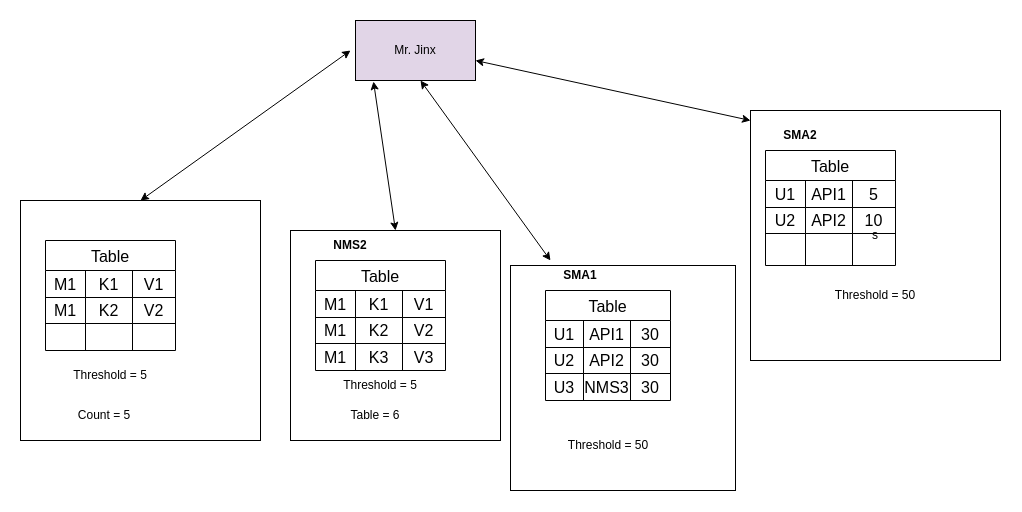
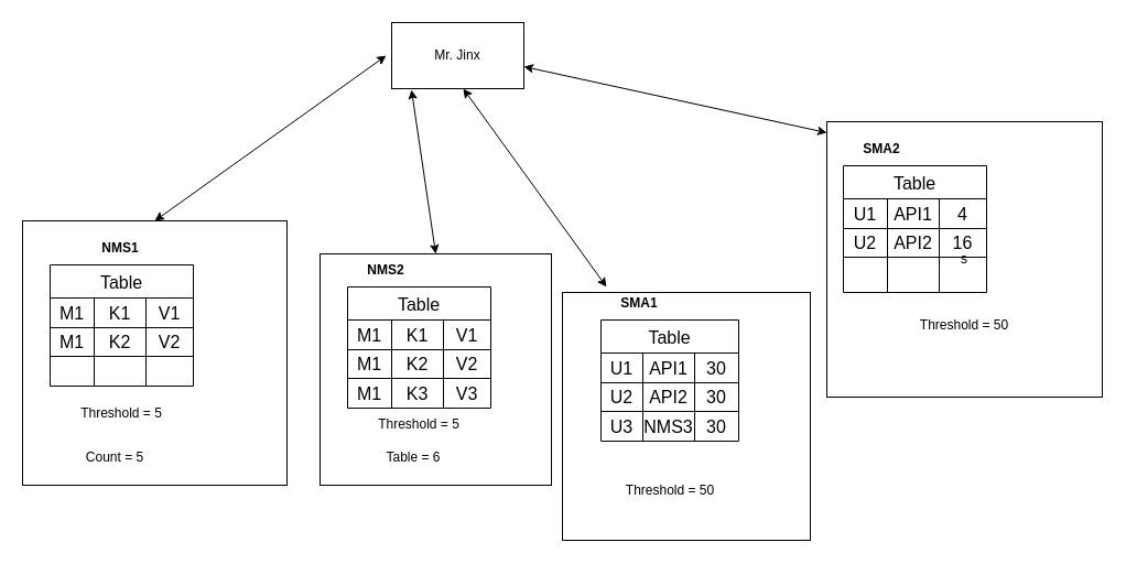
  <mxCell id="0" />
  <mxCell id="1" parent="0" />
  <mxCell id="2" value="" style="whiteSpace=wrap;html=1;aspect=fixed;" vertex="1" parent="1"><mxGeometry x="20" y="200" width="240" height="240" as="geometry" /></mxCell>
  <mxCell id="3" value="" style="whiteSpace=wrap;html=1;aspect=fixed;" vertex="1" parent="1"><mxGeometry x="290" y="230" width="210" height="210" as="geometry" /></mxCell>
  <mxCell id="4" value="" style="whiteSpace=wrap;html=1;aspect=fixed;" vertex="1" parent="1"><mxGeometry x="510" y="265" width="225" height="225" as="geometry" /></mxCell>
  <mxCell id="5" value="s" style="whiteSpace=wrap;html=1;aspect=fixed;" vertex="1" parent="1"><mxGeometry x="750" y="110" width="250" height="250" as="geometry" /></mxCell>
  <mxCell id="6" value="Table" style="shape=table;startSize=30;container=1;collapsible=0;childLayout=tableLayout;strokeColor=default;fontSize=16;" vertex="1" parent="1"><mxGeometry x="45" y="240" width="130" height="110" as="geometry" /></mxCell>
  <mxCell id="7" value="" style="shape=tableRow;horizontal=0;startSize=0;swimlaneHead=0;swimlaneBody=0;strokeColor=inherit;top=0;left=0;bottom=0;right=0;collapsible=0;dropTarget=0;fillColor=none;points=[[0,0.5],[1,0.5]];portConstraint=eastwest;fontSize=16;" vertex="1" parent="6"><mxGeometry y="30" width="130" height="27" as="geometry" /></mxCell>
  <mxCell id="8" value="M1" style="shape=partialRectangle;html=1;whiteSpace=wrap;connectable=0;strokeColor=inherit;overflow=hidden;fillColor=none;top=0;left=0;bottom=0;right=0;pointerEvents=1;fontSize=16;" vertex="1" parent="7"><mxGeometry width="40" height="27" as="geometry"><mxRectangle width="40" height="27" as="alternateBounds" /></mxGeometry></mxCell>
  <mxCell id="9" value="K1" style="shape=partialRectangle;html=1;whiteSpace=wrap;connectable=0;strokeColor=inherit;overflow=hidden;fillColor=none;top=0;left=0;bottom=0;right=0;pointerEvents=1;fontSize=16;" vertex="1" parent="7"><mxGeometry x="40" width="47" height="27" as="geometry"><mxRectangle width="47" height="27" as="alternateBounds" /></mxGeometry></mxCell>
  <mxCell id="10" value="V1" style="shape=partialRectangle;html=1;whiteSpace=wrap;connectable=0;strokeColor=inherit;overflow=hidden;fillColor=none;top=0;left=0;bottom=0;right=0;pointerEvents=1;fontSize=16;" vertex="1" parent="7"><mxGeometry x="87" width="43" height="27" as="geometry"><mxRectangle width="43" height="27" as="alternateBounds" /></mxGeometry></mxCell>
  <mxCell id="11" value="" style="shape=tableRow;horizontal=0;startSize=0;swimlaneHead=0;swimlaneBody=0;strokeColor=inherit;top=0;left=0;bottom=0;right=0;collapsible=0;dropTarget=0;fillColor=none;points=[[0,0.5],[1,0.5]];portConstraint=eastwest;fontSize=16;" vertex="1" parent="6"><mxGeometry y="57" width="130" height="26" as="geometry" /></mxCell>
  <mxCell id="12" value="M1" style="shape=partialRectangle;html=1;whiteSpace=wrap;connectable=0;strokeColor=inherit;overflow=hidden;fillColor=none;top=0;left=0;bottom=0;right=0;pointerEvents=1;fontSize=16;" vertex="1" parent="11"><mxGeometry width="40" height="26" as="geometry"><mxRectangle width="40" height="26" as="alternateBounds" /></mxGeometry></mxCell>
  <mxCell id="13" value="K2" style="shape=partialRectangle;html=1;whiteSpace=wrap;connectable=0;strokeColor=inherit;overflow=hidden;fillColor=none;top=0;left=0;bottom=0;right=0;pointerEvents=1;fontSize=16;" vertex="1" parent="11"><mxGeometry x="40" width="47" height="26" as="geometry"><mxRectangle width="47" height="26" as="alternateBounds" /></mxGeometry></mxCell>
  <mxCell id="14" value="V2" style="shape=partialRectangle;html=1;whiteSpace=wrap;connectable=0;strokeColor=inherit;overflow=hidden;fillColor=none;top=0;left=0;bottom=0;right=0;pointerEvents=1;fontSize=16;" vertex="1" parent="11"><mxGeometry x="87" width="43" height="26" as="geometry"><mxRectangle width="43" height="26" as="alternateBounds" /></mxGeometry></mxCell>
  <mxCell id="15" value="" style="shape=tableRow;horizontal=0;startSize=0;swimlaneHead=0;swimlaneBody=0;strokeColor=inherit;top=0;left=0;bottom=0;right=0;collapsible=0;dropTarget=0;fillColor=none;points=[[0,0.5],[1,0.5]];portConstraint=eastwest;fontSize=16;" vertex="1" parent="6"><mxGeometry y="83" width="130" height="27" as="geometry" /></mxCell>
  <mxCell id="16" value="" style="shape=partialRectangle;html=1;whiteSpace=wrap;connectable=0;strokeColor=inherit;overflow=hidden;fillColor=none;top=0;left=0;bottom=0;right=0;pointerEvents=1;fontSize=16;" vertex="1" parent="15"><mxGeometry width="40" height="27" as="geometry"><mxRectangle width="40" height="27" as="alternateBounds" /></mxGeometry></mxCell>
  <mxCell id="17" value="" style="shape=partialRectangle;html=1;whiteSpace=wrap;connectable=0;strokeColor=inherit;overflow=hidden;fillColor=none;top=0;left=0;bottom=0;right=0;pointerEvents=1;fontSize=16;" vertex="1" parent="15"><mxGeometry x="40" width="47" height="27" as="geometry"><mxRectangle width="47" height="27" as="alternateBounds" /></mxGeometry></mxCell>
  <mxCell id="18" value="" style="shape=partialRectangle;html=1;whiteSpace=wrap;connectable=0;strokeColor=inherit;overflow=hidden;fillColor=none;top=0;left=0;bottom=0;right=0;pointerEvents=1;fontSize=16;" vertex="1" parent="15"><mxGeometry x="87" width="43" height="27" as="geometry"><mxRectangle width="43" height="27" as="alternateBounds" /></mxGeometry></mxCell>
  <mxCell id="19" value="Table" style="shape=table;startSize=30;container=1;collapsible=0;childLayout=tableLayout;strokeColor=default;fontSize=16;" vertex="1" parent="1"><mxGeometry x="315" y="260" width="130" height="110" as="geometry" /></mxCell>
  <mxCell id="20" value="" style="shape=tableRow;horizontal=0;startSize=0;swimlaneHead=0;swimlaneBody=0;strokeColor=inherit;top=0;left=0;bottom=0;right=0;collapsible=0;dropTarget=0;fillColor=none;points=[[0,0.5],[1,0.5]];portConstraint=eastwest;fontSize=16;" vertex="1" parent="19"><mxGeometry y="30" width="130" height="27" as="geometry" /></mxCell>
  <mxCell id="21" value="M1" style="shape=partialRectangle;html=1;whiteSpace=wrap;connectable=0;strokeColor=inherit;overflow=hidden;fillColor=none;top=0;left=0;bottom=0;right=0;pointerEvents=1;fontSize=16;" vertex="1" parent="20"><mxGeometry width="40" height="27" as="geometry"><mxRectangle width="40" height="27" as="alternateBounds" /></mxGeometry></mxCell>
  <mxCell id="22" value="K1" style="shape=partialRectangle;html=1;whiteSpace=wrap;connectable=0;strokeColor=inherit;overflow=hidden;fillColor=none;top=0;left=0;bottom=0;right=0;pointerEvents=1;fontSize=16;" vertex="1" parent="20"><mxGeometry x="40" width="47" height="27" as="geometry"><mxRectangle width="47" height="27" as="alternateBounds" /></mxGeometry></mxCell>
  <mxCell id="23" value="V1" style="shape=partialRectangle;html=1;whiteSpace=wrap;connectable=0;strokeColor=inherit;overflow=hidden;fillColor=none;top=0;left=0;bottom=0;right=0;pointerEvents=1;fontSize=16;" vertex="1" parent="20"><mxGeometry x="87" width="43" height="27" as="geometry"><mxRectangle width="43" height="27" as="alternateBounds" /></mxGeometry></mxCell>
  <mxCell id="24" value="" style="shape=tableRow;horizontal=0;startSize=0;swimlaneHead=0;swimlaneBody=0;strokeColor=inherit;top=0;left=0;bottom=0;right=0;collapsible=0;dropTarget=0;fillColor=none;points=[[0,0.5],[1,0.5]];portConstraint=eastwest;fontSize=16;" vertex="1" parent="19"><mxGeometry y="57" width="130" height="26" as="geometry" /></mxCell>
  <mxCell id="25" value="M1" style="shape=partialRectangle;html=1;whiteSpace=wrap;connectable=0;strokeColor=inherit;overflow=hidden;fillColor=none;top=0;left=0;bottom=0;right=0;pointerEvents=1;fontSize=16;" vertex="1" parent="24"><mxGeometry width="40" height="26" as="geometry"><mxRectangle width="40" height="26" as="alternateBounds" /></mxGeometry></mxCell>
  <mxCell id="26" value="K2" style="shape=partialRectangle;html=1;whiteSpace=wrap;connectable=0;strokeColor=inherit;overflow=hidden;fillColor=none;top=0;left=0;bottom=0;right=0;pointerEvents=1;fontSize=16;" vertex="1" parent="24"><mxGeometry x="40" width="47" height="26" as="geometry"><mxRectangle width="47" height="26" as="alternateBounds" /></mxGeometry></mxCell>
  <mxCell id="27" value="V2" style="shape=partialRectangle;html=1;whiteSpace=wrap;connectable=0;strokeColor=inherit;overflow=hidden;fillColor=none;top=0;left=0;bottom=0;right=0;pointerEvents=1;fontSize=16;" vertex="1" parent="24"><mxGeometry x="87" width="43" height="26" as="geometry"><mxRectangle width="43" height="26" as="alternateBounds" /></mxGeometry></mxCell>
  <mxCell id="28" value="" style="shape=tableRow;horizontal=0;startSize=0;swimlaneHead=0;swimlaneBody=0;strokeColor=inherit;top=0;left=0;bottom=0;right=0;collapsible=0;dropTarget=0;fillColor=none;points=[[0,0.5],[1,0.5]];portConstraint=eastwest;fontSize=16;" vertex="1" parent="19"><mxGeometry y="83" width="130" height="27" as="geometry" /></mxCell>
  <mxCell id="29" value="M1" style="shape=partialRectangle;html=1;whiteSpace=wrap;connectable=0;strokeColor=inherit;overflow=hidden;fillColor=none;top=0;left=0;bottom=0;right=0;pointerEvents=1;fontSize=16;" vertex="1" parent="28"><mxGeometry width="40" height="27" as="geometry"><mxRectangle width="40" height="27" as="alternateBounds" /></mxGeometry></mxCell>
  <mxCell id="30" value="K3" style="shape=partialRectangle;html=1;whiteSpace=wrap;connectable=0;strokeColor=inherit;overflow=hidden;fillColor=none;top=0;left=0;bottom=0;right=0;pointerEvents=1;fontSize=16;" vertex="1" parent="28"><mxGeometry x="40" width="47" height="27" as="geometry"><mxRectangle width="47" height="27" as="alternateBounds" /></mxGeometry></mxCell>
  <mxCell id="31" value="V3" style="shape=partialRectangle;html=1;whiteSpace=wrap;connectable=0;strokeColor=inherit;overflow=hidden;fillColor=none;top=0;left=0;bottom=0;right=0;pointerEvents=1;fontSize=16;" vertex="1" parent="28"><mxGeometry x="87" width="43" height="27" as="geometry"><mxRectangle width="43" height="27" as="alternateBounds" /></mxGeometry></mxCell>
  <mxCell id="32" value="Table" style="shape=table;startSize=30;container=1;collapsible=0;childLayout=tableLayout;strokeColor=default;fontSize=16;" vertex="1" parent="1"><mxGeometry x="545" y="290" width="125" height="110" as="geometry" /></mxCell>
  <mxCell id="33" value="" style="shape=tableRow;horizontal=0;startSize=0;swimlaneHead=0;swimlaneBody=0;strokeColor=inherit;top=0;left=0;bottom=0;right=0;collapsible=0;dropTarget=0;fillColor=none;points=[[0,0.5],[1,0.5]];portConstraint=eastwest;fontSize=16;" vertex="1" parent="32"><mxGeometry y="30" width="125" height="27" as="geometry" /></mxCell>
  <mxCell id="34" value="&lt;div&gt;U1&lt;br&gt;&lt;/div&gt;" style="shape=partialRectangle;html=1;whiteSpace=wrap;connectable=0;strokeColor=inherit;overflow=hidden;fillColor=none;top=0;left=0;bottom=0;right=0;pointerEvents=1;fontSize=16;" vertex="1" parent="33"><mxGeometry width="38" height="27" as="geometry"><mxRectangle width="38" height="27" as="alternateBounds" /></mxGeometry></mxCell>
  <mxCell id="35" value="API1" style="shape=partialRectangle;html=1;whiteSpace=wrap;connectable=0;strokeColor=inherit;overflow=hidden;fillColor=none;top=0;left=0;bottom=0;right=0;pointerEvents=1;fontSize=16;" vertex="1" parent="33"><mxGeometry x="38" width="47" height="27" as="geometry"><mxRectangle width="47" height="27" as="alternateBounds" /></mxGeometry></mxCell>
  <mxCell id="36" value="30" style="shape=partialRectangle;html=1;whiteSpace=wrap;connectable=0;strokeColor=inherit;overflow=hidden;fillColor=none;top=0;left=0;bottom=0;right=0;pointerEvents=1;fontSize=16;" vertex="1" parent="33"><mxGeometry x="85" width="40" height="27" as="geometry"><mxRectangle width="40" height="27" as="alternateBounds" /></mxGeometry></mxCell>
  <mxCell id="37" value="" style="shape=tableRow;horizontal=0;startSize=0;swimlaneHead=0;swimlaneBody=0;strokeColor=inherit;top=0;left=0;bottom=0;right=0;collapsible=0;dropTarget=0;fillColor=none;points=[[0,0.5],[1,0.5]];portConstraint=eastwest;fontSize=16;" vertex="1" parent="32"><mxGeometry y="57" width="125" height="26" as="geometry" /></mxCell>
  <mxCell id="38" value="U2" style="shape=partialRectangle;html=1;whiteSpace=wrap;connectable=0;strokeColor=inherit;overflow=hidden;fillColor=none;top=0;left=0;bottom=0;right=0;pointerEvents=1;fontSize=16;" vertex="1" parent="37"><mxGeometry width="38" height="26" as="geometry"><mxRectangle width="38" height="26" as="alternateBounds" /></mxGeometry></mxCell>
  <mxCell id="39" value="API2" style="shape=partialRectangle;html=1;whiteSpace=wrap;connectable=0;strokeColor=inherit;overflow=hidden;fillColor=none;top=0;left=0;bottom=0;right=0;pointerEvents=1;fontSize=16;" vertex="1" parent="37"><mxGeometry x="38" width="47" height="26" as="geometry"><mxRectangle width="47" height="26" as="alternateBounds" /></mxGeometry></mxCell>
  <mxCell id="40" value="30" style="shape=partialRectangle;html=1;whiteSpace=wrap;connectable=0;strokeColor=inherit;overflow=hidden;fillColor=none;top=0;left=0;bottom=0;right=0;pointerEvents=1;fontSize=16;" vertex="1" parent="37"><mxGeometry x="85" width="40" height="26" as="geometry"><mxRectangle width="40" height="26" as="alternateBounds" /></mxGeometry></mxCell>
  <mxCell id="41" value="" style="shape=tableRow;horizontal=0;startSize=0;swimlaneHead=0;swimlaneBody=0;strokeColor=inherit;top=0;left=0;bottom=0;right=0;collapsible=0;dropTarget=0;fillColor=none;points=[[0,0.5],[1,0.5]];portConstraint=eastwest;fontSize=16;" vertex="1" parent="32"><mxGeometry y="83" width="125" height="27" as="geometry" /></mxCell>
  <mxCell id="42" value="U3" style="shape=partialRectangle;html=1;whiteSpace=wrap;connectable=0;strokeColor=inherit;overflow=hidden;fillColor=none;top=0;left=0;bottom=0;right=0;pointerEvents=1;fontSize=16;" vertex="1" parent="41"><mxGeometry width="38" height="27" as="geometry"><mxRectangle width="38" height="27" as="alternateBounds" /></mxGeometry></mxCell>
  <mxCell id="43" value="NMS3" style="shape=partialRectangle;html=1;whiteSpace=wrap;connectable=0;strokeColor=inherit;overflow=hidden;fillColor=none;top=0;left=0;bottom=0;right=0;pointerEvents=1;fontSize=16;" vertex="1" parent="41"><mxGeometry x="38" width="47" height="27" as="geometry"><mxRectangle width="47" height="27" as="alternateBounds" /></mxGeometry></mxCell>
  <mxCell id="44" value="30" style="shape=partialRectangle;html=1;whiteSpace=wrap;connectable=0;strokeColor=inherit;overflow=hidden;fillColor=none;top=0;left=0;bottom=0;right=0;pointerEvents=1;fontSize=16;" vertex="1" parent="41"><mxGeometry x="85" width="40" height="27" as="geometry"><mxRectangle width="40" height="27" as="alternateBounds" /></mxGeometry></mxCell>
  <mxCell id="45" value="Table" style="shape=table;startSize=30;container=1;collapsible=0;childLayout=tableLayout;strokeColor=default;fontSize=16;" vertex="1" parent="1"><mxGeometry x="765" y="150" width="130" height="115" as="geometry" /></mxCell>
  <mxCell id="46" value="" style="shape=tableRow;horizontal=0;startSize=0;swimlaneHead=0;swimlaneBody=0;strokeColor=inherit;top=0;left=0;bottom=0;right=0;collapsible=0;dropTarget=0;fillColor=none;points=[[0,0.5],[1,0.5]];portConstraint=eastwest;fontSize=16;" vertex="1" parent="45"><mxGeometry y="30" width="130" height="27" as="geometry" /></mxCell>
  <mxCell id="47" value="U1" style="shape=partialRectangle;html=1;whiteSpace=wrap;connectable=0;strokeColor=inherit;overflow=hidden;fillColor=none;top=0;left=0;bottom=0;right=0;pointerEvents=1;fontSize=16;" vertex="1" parent="46"><mxGeometry width="40" height="27" as="geometry"><mxRectangle width="40" height="27" as="alternateBounds" /></mxGeometry></mxCell>
  <mxCell id="48" value="API1" style="shape=partialRectangle;html=1;whiteSpace=wrap;connectable=0;strokeColor=inherit;overflow=hidden;fillColor=none;top=0;left=0;bottom=0;right=0;pointerEvents=1;fontSize=16;" vertex="1" parent="46"><mxGeometry x="40" width="47" height="27" as="geometry"><mxRectangle width="47" height="27" as="alternateBounds" /></mxGeometry></mxCell>
- <mxCell id="49" value="5" style="shape=partialRectangle;html=1;whiteSpace=wrap;connectable=0;strokeColor=inherit;overflow=hidden;fillColor=none;top=0;left=0;bottom=0;right=0;pointerEvents=1;fontSize=16;" vertex="1" parent="46"><mxGeometry x="87" width="43" height="27" as="geometry"><mxRectangle width="43" height="27" as="alternateBounds" /></mxGeometry></mxCell>
+ <mxCell id="49" value="4" style="shape=partialRectangle;html=1;whiteSpace=wrap;connectable=0;strokeColor=inherit;overflow=hidden;fillColor=none;top=0;left=0;bottom=0;right=0;pointerEvents=1;fontSize=16;" vertex="1" parent="46"><mxGeometry x="87" width="43" height="27" as="geometry"><mxRectangle width="43" height="27" as="alternateBounds" /></mxGeometry></mxCell>
  <mxCell id="50" value="" style="shape=tableRow;horizontal=0;startSize=0;swimlaneHead=0;swimlaneBody=0;strokeColor=inherit;top=0;left=0;bottom=0;right=0;collapsible=0;dropTarget=0;fillColor=none;points=[[0,0.5],[1,0.5]];portConstraint=eastwest;fontSize=16;" vertex="1" parent="45"><mxGeometry y="57" width="130" height="26" as="geometry" /></mxCell>
  <mxCell id="51" value="U2" style="shape=partialRectangle;html=1;whiteSpace=wrap;connectable=0;strokeColor=inherit;overflow=hidden;fillColor=none;top=0;left=0;bottom=0;right=0;pointerEvents=1;fontSize=16;" vertex="1" parent="50"><mxGeometry width="40" height="26" as="geometry"><mxRectangle width="40" height="26" as="alternateBounds" /></mxGeometry></mxCell>
  <mxCell id="52" value="API2" style="shape=partialRectangle;html=1;whiteSpace=wrap;connectable=0;strokeColor=inherit;overflow=hidden;fillColor=none;top=0;left=0;bottom=0;right=0;pointerEvents=1;fontSize=16;" vertex="1" parent="50"><mxGeometry x="40" width="47" height="26" as="geometry"><mxRectangle width="47" height="26" as="alternateBounds" /></mxGeometry></mxCell>
- <mxCell id="53" value="10" style="shape=partialRectangle;html=1;whiteSpace=wrap;connectable=0;strokeColor=inherit;overflow=hidden;fillColor=none;top=0;left=0;bottom=0;right=0;pointerEvents=1;fontSize=16;" vertex="1" parent="50"><mxGeometry x="87" width="43" height="26" as="geometry"><mxRectangle width="43" height="26" as="alternateBounds" /></mxGeometry></mxCell>
+ <mxCell id="53" value="16" style="shape=partialRectangle;html=1;whiteSpace=wrap;connectable=0;strokeColor=inherit;overflow=hidden;fillColor=none;top=0;left=0;bottom=0;right=0;pointerEvents=1;fontSize=16;" vertex="1" parent="50"><mxGeometry x="87" width="43" height="26" as="geometry"><mxRectangle width="43" height="26" as="alternateBounds" /></mxGeometry></mxCell>
  <mxCell id="54" value="" style="shape=tableRow;horizontal=0;startSize=0;swimlaneHead=0;swimlaneBody=0;strokeColor=inherit;top=0;left=0;bottom=0;right=0;collapsible=0;dropTarget=0;fillColor=none;points=[[0,0.5],[1,0.5]];portConstraint=eastwest;fontSize=16;" vertex="1" parent="45"><mxGeometry y="83" width="130" height="32" as="geometry" /></mxCell>
  <mxCell id="55" value="" style="shape=partialRectangle;html=1;whiteSpace=wrap;connectable=0;strokeColor=inherit;overflow=hidden;fillColor=none;top=0;left=0;bottom=0;right=0;pointerEvents=1;fontSize=16;" vertex="1" parent="54"><mxGeometry width="40" height="32" as="geometry"><mxRectangle width="40" height="32" as="alternateBounds" /></mxGeometry></mxCell>
  <mxCell id="56" value="" style="shape=partialRectangle;html=1;whiteSpace=wrap;connectable=0;strokeColor=inherit;overflow=hidden;fillColor=none;top=0;left=0;bottom=0;right=0;pointerEvents=1;fontSize=16;" vertex="1" parent="54"><mxGeometry x="40" width="47" height="32" as="geometry"><mxRectangle width="47" height="32" as="alternateBounds" /></mxGeometry></mxCell>
  <mxCell id="57" value="" style="shape=partialRectangle;html=1;whiteSpace=wrap;connectable=0;strokeColor=inherit;overflow=hidden;fillColor=none;top=0;left=0;bottom=0;right=0;pointerEvents=1;fontSize=16;" vertex="1" parent="54"><mxGeometry x="87" width="43" height="32" as="geometry"><mxRectangle width="43" height="32" as="alternateBounds" /></mxGeometry></mxCell>
+ <mxCell id="58" value="&lt;b&gt;NMS1&lt;/b&gt;" style="text;html=1;strokeColor=none;fillColor=none;align=center;verticalAlign=middle;whiteSpace=wrap;rounded=0;" vertex="1" parent="1"><mxGeometry x="79" y="210" width="60" height="30" as="geometry" /></mxCell>
  <mxCell id="59" value="&lt;b&gt;NMS2&lt;/b&gt;" style="text;html=1;strokeColor=none;fillColor=none;align=center;verticalAlign=middle;whiteSpace=wrap;rounded=0;" vertex="1" parent="1"><mxGeometry x="320" y="230" width="60" height="30" as="geometry" /></mxCell>
  <mxCell id="60" value="&lt;b&gt;SMA1&lt;/b&gt;" style="text;html=1;strokeColor=none;fillColor=none;align=center;verticalAlign=middle;whiteSpace=wrap;rounded=0;" vertex="1" parent="1"><mxGeometry x="550" y="260" width="60" height="30" as="geometry" /></mxCell>
  <mxCell id="61" value="&lt;b&gt;SMA2&lt;/b&gt;" style="text;html=1;strokeColor=none;fillColor=none;align=center;verticalAlign=middle;whiteSpace=wrap;rounded=0;" vertex="1" parent="1"><mxGeometry x="770" y="120" width="60" height="30" as="geometry" /></mxCell>
- <mxCell id="62" value="Mr. Jinx" style="rounded=0;whiteSpace=wrap;html=1;fillColor=#e1d5e7;" vertex="1" parent="1"><mxGeometry x="355" y="20" width="120" height="60" as="geometry" /></mxCell>
+ <mxCell id="62" value="Mr. Jinx" style="rounded=0;whiteSpace=wrap;html=1;" vertex="1" parent="1"><mxGeometry x="355" y="20" width="120" height="60" as="geometry" /></mxCell>
  <mxCell id="63" value="" style="endArrow=classic;startArrow=classic;html=1;rounded=0;exitX=0.5;exitY=0;exitDx=0;exitDy=0;" edge="1" parent="1" source="2"><mxGeometry width="50" height="50" relative="1" as="geometry"><mxPoint x="300" y="100" as="sourcePoint" /><mxPoint x="350" y="50" as="targetPoint" /></mxGeometry></mxCell>
  <mxCell id="64" value="" style="endArrow=classic;startArrow=classic;html=1;rounded=0;exitX=0.5;exitY=0;exitDx=0;exitDy=0;entryX=0.15;entryY=1.017;entryDx=0;entryDy=0;entryPerimeter=0;" edge="1" parent="1" source="3" target="62"><mxGeometry width="50" height="50" relative="1" as="geometry"><mxPoint x="120" y="210" as="sourcePoint" /><mxPoint x="370" y="90" as="targetPoint" /></mxGeometry></mxCell>
  <mxCell id="65" value="" style="endArrow=classic;startArrow=classic;html=1;rounded=0;" edge="1" parent="1"><mxGeometry width="50" height="50" relative="1" as="geometry"><mxPoint x="550" y="260" as="sourcePoint" /><mxPoint x="420" y="80" as="targetPoint" /></mxGeometry></mxCell>
  <mxCell id="66" value="" style="endArrow=classic;startArrow=classic;html=1;rounded=0;" edge="1" parent="1"><mxGeometry width="50" height="50" relative="1" as="geometry"><mxPoint x="750" y="120" as="sourcePoint" /><mxPoint x="475" y="60" as="targetPoint" /></mxGeometry></mxCell>
  <mxCell id="67" value="Count = 5" style="text;html=1;strokeColor=none;fillColor=none;align=center;verticalAlign=middle;whiteSpace=wrap;rounded=0;" vertex="1" parent="1"><mxGeometry x="74" y="400" width="60" height="30" as="geometry" /></mxCell>
  <mxCell id="68" value="Table = 6" style="text;html=1;strokeColor=none;fillColor=none;align=center;verticalAlign=middle;whiteSpace=wrap;rounded=0;" vertex="1" parent="1"><mxGeometry x="345" y="400" width="60" height="30" as="geometry" /></mxCell>
  <mxCell id="69" value="Threshold = 5" style="text;html=1;strokeColor=none;fillColor=none;align=center;verticalAlign=middle;whiteSpace=wrap;rounded=0;" vertex="1" parent="1"><mxGeometry x="60" y="360" width="100" height="30" as="geometry" /></mxCell>
  <mxCell id="70" value="Threshold = 5" style="text;html=1;strokeColor=none;fillColor=none;align=center;verticalAlign=middle;whiteSpace=wrap;rounded=0;" vertex="1" parent="1"><mxGeometry x="330" y="370" width="100" height="30" as="geometry" /></mxCell>
  <mxCell id="71" value="Threshold = 50" style="text;html=1;strokeColor=none;fillColor=none;align=center;verticalAlign=middle;whiteSpace=wrap;rounded=0;" vertex="1" parent="1"><mxGeometry x="557.5" y="430" width="100" height="30" as="geometry" /></mxCell>
  <mxCell id="72" value="Threshold = 50" style="text;html=1;strokeColor=none;fillColor=none;align=center;verticalAlign=middle;whiteSpace=wrap;rounded=0;" vertex="1" parent="1"><mxGeometry x="825" y="280" width="100" height="30" as="geometry" /></mxCell>
